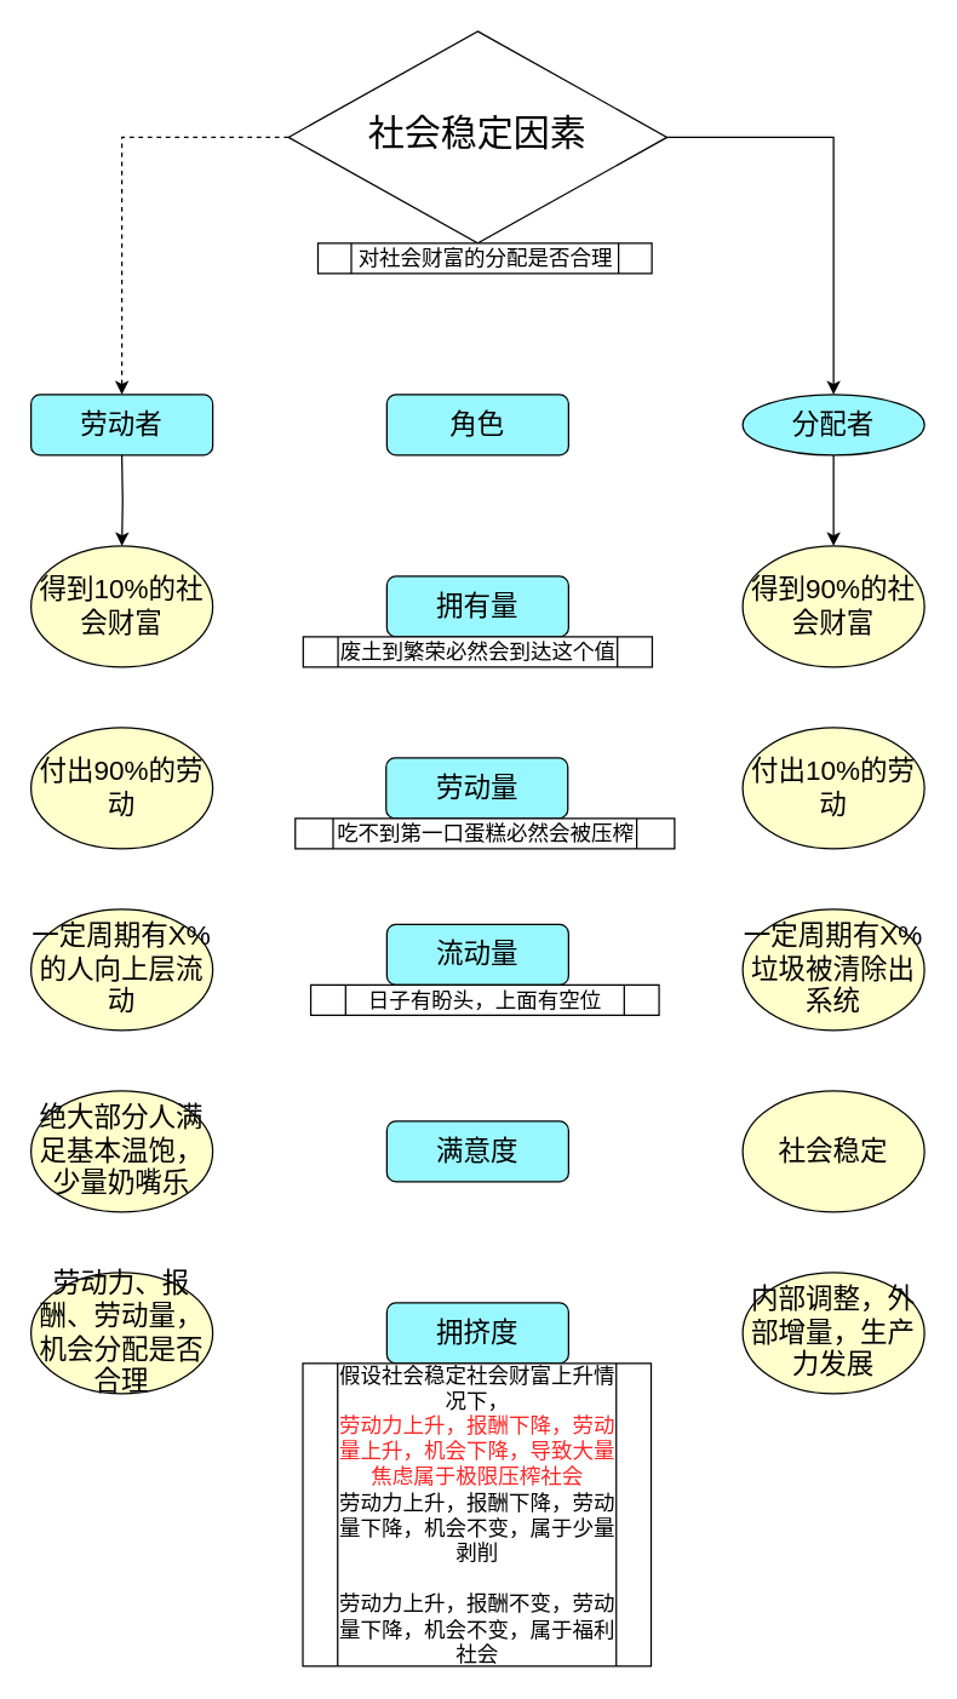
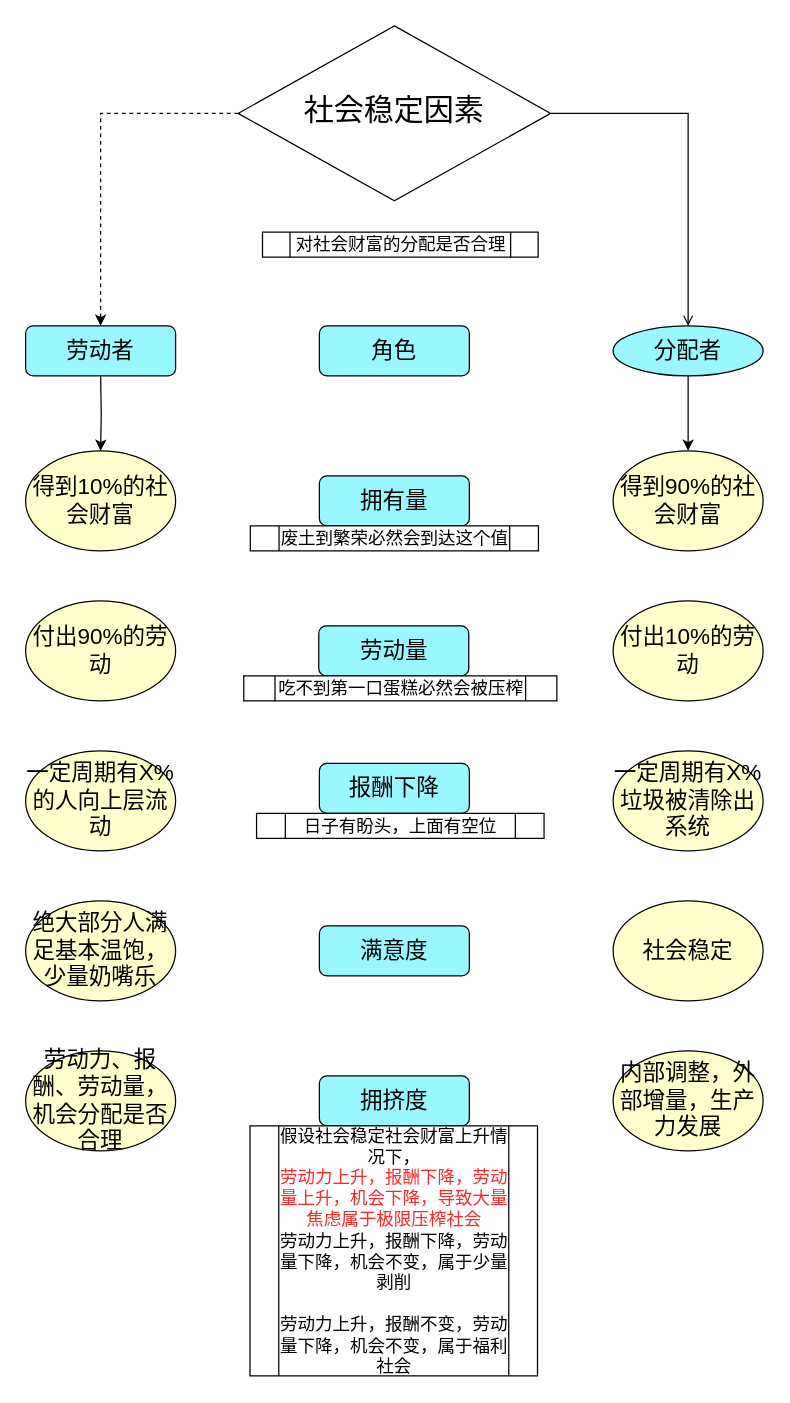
  <mxCell id="0" />
  <mxCell id="1" parent="0" />
- <mxCell id="2" style="edgeStyle=orthogonalEdgeStyle;rounded=0;orthogonalLoop=1;jettySize=auto;html=1;entryX=0.5;entryY=0;entryDx=0;entryDy=0;" parent="1" source="4" target="6" edge="1"><mxGeometry relative="1" as="geometry" /></mxCell>
+ <mxCell id="2" style="edgeStyle=orthogonalEdgeStyle;rounded=0;orthogonalLoop=1;jettySize=auto;html=1;entryX=0.5;entryY=0;entryDx=0;entryDy=0;endArrow=open;" parent="1" source="4" target="6" edge="1"><mxGeometry relative="1" as="geometry" /></mxCell>
  <mxCell id="3" style="edgeStyle=orthogonalEdgeStyle;rounded=0;orthogonalLoop=1;jettySize=auto;html=1;entryX=0.5;entryY=0;entryDx=0;entryDy=0;dashed=1;" parent="1" source="4" target="7" edge="1"><mxGeometry relative="1" as="geometry" /></mxCell>
  <mxCell id="4" value="&lt;font style=&quot;font-size: 24px;&quot;&gt;社会稳定因素&lt;/font&gt;" style="rhombus;whiteSpace=wrap;html=1;shadow=0;fontFamily=Helvetica;fontSize=12;align=center;strokeWidth=1;spacing=6;spacingTop=-4;" parent="1" vertex="1"><mxGeometry x="190" y="20" width="250" height="140" as="geometry" /></mxCell>
  <mxCell id="5" style="edgeStyle=orthogonalEdgeStyle;rounded=0;orthogonalLoop=1;jettySize=auto;html=1;" parent="1" source="6" target="8" edge="1"><mxGeometry relative="1" as="geometry" /></mxCell>
  <mxCell id="6" value="&lt;font style=&quot;font-size: 18px;&quot;&gt;分配者&lt;/font&gt;" style="ellipse;whiteSpace=wrap;html=1;fontSize=12;glass=0;strokeWidth=1;shadow=0;fillColor=#99F8FF;" parent="1" vertex="1"><mxGeometry x="490" y="260" width="120" height="40" as="geometry" /></mxCell>
  <mxCell id="7" value="&lt;font style=&quot;font-size: 18px;&quot;&gt;劳动者&lt;br&gt;&lt;/font&gt;" style="rounded=1;whiteSpace=wrap;html=1;fontSize=12;glass=0;strokeWidth=1;shadow=0;fillColor=#99F8FF;" parent="1" vertex="1"><mxGeometry x="20" y="260" width="120" height="40" as="geometry" /></mxCell>
  <mxCell id="8" value="&lt;font style=&quot;font-size: 18px;&quot;&gt;得到90%的社会财富&lt;/font&gt;" style="ellipse;whiteSpace=wrap;html=1;fillColor=#FFFFCC;" parent="1" vertex="1"><mxGeometry x="490" y="360" width="120" height="80" as="geometry" /></mxCell>
  <mxCell id="9" style="edgeStyle=orthogonalEdgeStyle;rounded=0;orthogonalLoop=1;jettySize=auto;html=1;" parent="1" target="10" edge="1"><mxGeometry relative="1" as="geometry"><mxPoint x="80" y="300" as="sourcePoint" /></mxGeometry></mxCell>
  <mxCell id="10" value="&lt;font style=&quot;font-size: 18px;&quot;&gt;得到10%的社会财富&lt;/font&gt;" style="ellipse;whiteSpace=wrap;html=1;fillColor=#FFFFCC;" parent="1" vertex="1"><mxGeometry x="20" y="360" width="120" height="80" as="geometry" /></mxCell>
  <mxCell id="11" value="&lt;font style=&quot;font-size: 18px;&quot;&gt;角色&lt;br&gt;&lt;/font&gt;" style="rounded=1;whiteSpace=wrap;html=1;fontSize=12;glass=0;strokeWidth=1;shadow=0;fillColor=#99F8FF;" parent="1" vertex="1"><mxGeometry x="255" y="260" width="120" height="40" as="geometry" /></mxCell>
  <mxCell id="12" value="&lt;font style=&quot;font-size: 18px;&quot;&gt;拥有量&lt;br&gt;&lt;/font&gt;" style="rounded=1;whiteSpace=wrap;html=1;fontSize=12;glass=0;strokeWidth=1;shadow=0;fillColor=#99F8FF;" parent="1" vertex="1"><mxGeometry x="255" y="380" width="120" height="40" as="geometry" /></mxCell>
  <mxCell id="13" value="&lt;font style=&quot;font-size: 18px;&quot;&gt;劳动量&lt;br&gt;&lt;/font&gt;" style="rounded=1;whiteSpace=wrap;html=1;fontSize=12;glass=0;strokeWidth=1;shadow=0;fillColor=#99F8FF;" parent="1" vertex="1"><mxGeometry x="254.5" y="500" width="120" height="40" as="geometry" /></mxCell>
  <mxCell id="14" value="&lt;font style=&quot;font-size: 18px;&quot;&gt;付出90%的劳动&lt;/font&gt;" style="ellipse;whiteSpace=wrap;html=1;fillColor=#FFFFCC;" parent="1" vertex="1"><mxGeometry x="20" y="480" width="120" height="80" as="geometry" /></mxCell>
  <mxCell id="15" value="&lt;font style=&quot;font-size: 18px;&quot;&gt;付出10%的劳动&lt;/font&gt;" style="ellipse;whiteSpace=wrap;html=1;fillColor=#FFFFCC;" parent="1" vertex="1"><mxGeometry x="490" y="480" width="120" height="80" as="geometry" /></mxCell>
- <mxCell id="16" value="&lt;font style=&quot;font-size: 18px;&quot;&gt;流动量&lt;br&gt;&lt;/font&gt;" style="rounded=1;whiteSpace=wrap;html=1;fontSize=12;glass=0;strokeWidth=1;shadow=0;fillColor=#99F8FF;" parent="1" vertex="1"><mxGeometry x="255" y="610" width="120" height="40" as="geometry" /></mxCell>
+ <mxCell id="16" value="&lt;font style=&quot;font-size: 18px;&quot;&gt;报酬下降&lt;br&gt;&lt;/font&gt;" style="rounded=1;whiteSpace=wrap;html=1;fontSize=12;glass=0;strokeWidth=1;shadow=0;fillColor=#99F8FF;" parent="1" vertex="1"><mxGeometry x="255" y="610" width="120" height="40" as="geometry" /></mxCell>
  <mxCell id="17" value="&lt;font style=&quot;font-size: 18px;&quot;&gt;拥挤度&lt;br&gt;&lt;/font&gt;" style="rounded=1;whiteSpace=wrap;html=1;fontSize=12;glass=0;strokeWidth=1;shadow=0;fillColor=#99F8FF;" parent="1" vertex="1"><mxGeometry x="255" y="860" width="120" height="40" as="geometry" /></mxCell>
  <mxCell id="18" value="&lt;font style=&quot;font-size: 18px;&quot;&gt;一定周期有X%的人向上层流动&lt;/font&gt;" style="ellipse;whiteSpace=wrap;html=1;fillColor=#FFFFCC;" parent="1" vertex="1"><mxGeometry x="20" y="600" width="120" height="80" as="geometry" /></mxCell>
  <mxCell id="19" value="&lt;span style=&quot;font-size: 18px;&quot;&gt;内部调整，外部增量，生产力发展&lt;/span&gt;" style="ellipse;whiteSpace=wrap;html=1;fillColor=#FFFFCC;" parent="1" vertex="1"><mxGeometry x="490" y="840" width="120" height="80" as="geometry" /></mxCell>
  <mxCell id="20" value="&lt;font style=&quot;font-size: 18px;&quot;&gt;绝大部分人满足基本温饱，少量奶嘴乐&lt;/font&gt;" style="ellipse;whiteSpace=wrap;html=1;fillColor=#FFFFCC;" parent="1" vertex="1"><mxGeometry x="20" y="720" width="120" height="80" as="geometry" /></mxCell>
  <mxCell id="21" value="&lt;font style=&quot;font-size: 18px;&quot;&gt;一定周期有X%垃圾被清除出系统&lt;/font&gt;" style="ellipse;whiteSpace=wrap;html=1;fillColor=#FFFFCC;" parent="1" vertex="1"><mxGeometry x="490" y="600" width="120" height="80" as="geometry" /></mxCell>
  <mxCell id="22" style="edgeStyle=orthogonalEdgeStyle;rounded=0;orthogonalLoop=1;jettySize=auto;html=1;exitX=0.5;exitY=1;exitDx=0;exitDy=0;" parent="1" source="17" target="17" edge="1"><mxGeometry relative="1" as="geometry" /></mxCell>
- <mxCell id="23" value="&lt;font style=&quot;font-size: 14px;&quot;&gt;对社会财富的分配是否合理&lt;/font&gt;" style="shape=process;whiteSpace=wrap;html=1;backgroundOutline=1;" parent="1" vertex="1"><mxGeometry x="209.5" y="160" width="220.5" height="20" as="geometry" /></mxCell>
+ <mxCell id="23" value="&lt;font style=&quot;font-size: 14px;&quot;&gt;对社会财富的分配是否合理&lt;/font&gt;" style="shape=process;whiteSpace=wrap;html=1;backgroundOutline=1;" parent="1" vertex="1"><mxGeometry x="209.5" y="185" width="220.5" height="20" as="geometry" /></mxCell>
  <mxCell id="24" value="&lt;font style=&quot;font-size: 14px;&quot;&gt;废土到繁荣必然会到达这个值&lt;/font&gt;" style="shape=process;whiteSpace=wrap;html=1;backgroundOutline=1;" parent="1" vertex="1"><mxGeometry x="199.75" y="420" width="230.5" height="20" as="geometry" /></mxCell>
  <mxCell id="25" value="&lt;font style=&quot;font-size: 14px;&quot;&gt;吃不到第一口蛋糕必然会被压榨&lt;/font&gt;" style="shape=process;whiteSpace=wrap;html=1;backgroundOutline=1;" parent="1" vertex="1"><mxGeometry x="194.5" y="540" width="250.5" height="20" as="geometry" /></mxCell>
  <mxCell id="26" value="&lt;font style=&quot;font-size: 14px;&quot;&gt;日子有盼头，上面有空位&lt;/font&gt;" style="shape=process;whiteSpace=wrap;html=1;backgroundOutline=1;" parent="1" vertex="1"><mxGeometry x="204.75" y="650" width="230" height="20" as="geometry" /></mxCell>
  <mxCell id="27" value="&lt;font style=&quot;font-size: 18px;&quot;&gt;满意度&lt;br&gt;&lt;/font&gt;" style="rounded=1;whiteSpace=wrap;html=1;fontSize=12;glass=0;strokeWidth=1;shadow=0;fillColor=#99F8FF;" parent="1" vertex="1"><mxGeometry x="255" y="740" width="120" height="40" as="geometry" /></mxCell>
  <mxCell id="28" value="&lt;font style=&quot;font-size: 18px;&quot;&gt;劳动力、报酬、劳动量，机会分配是否合理&lt;/font&gt;" style="ellipse;whiteSpace=wrap;html=1;fillColor=#FFFFCC;" parent="1" vertex="1"><mxGeometry x="20" y="840" width="120" height="80" as="geometry" /></mxCell>
  <mxCell id="29" value="&lt;font style=&quot;font-size: 14px;&quot;&gt;假设社会稳定社会财富上升情况下，&lt;br&gt;&lt;font color=&quot;#ff2626&quot;&gt;劳动力上升，报酬下降，劳动量上升，机会下降，导致大量焦虑属于极限压榨社会&lt;/font&gt;&lt;br&gt;劳动力上升，报酬下降，劳动量下降，机会不变，属于少量剥削&lt;br&gt;&lt;br&gt;劳动力上升，报酬不变，劳动量下降，机会不变，属于福利社会&lt;/font&gt;" style="shape=process;whiteSpace=wrap;html=1;backgroundOutline=1;" parent="1" vertex="1"><mxGeometry x="199.5" y="900" width="230" height="200" as="geometry" /></mxCell>
  <mxCell id="30" value="&lt;font style=&quot;font-size: 18px;&quot;&gt;社会稳定&lt;/font&gt;" style="ellipse;whiteSpace=wrap;html=1;fillColor=#FFFFCC;" parent="1" vertex="1"><mxGeometry x="490" y="720" width="120" height="80" as="geometry" /></mxCell>
